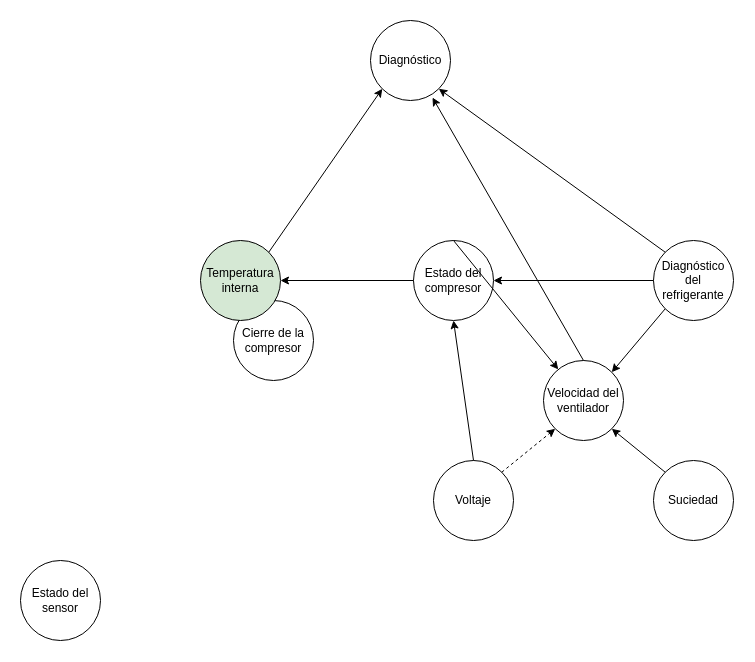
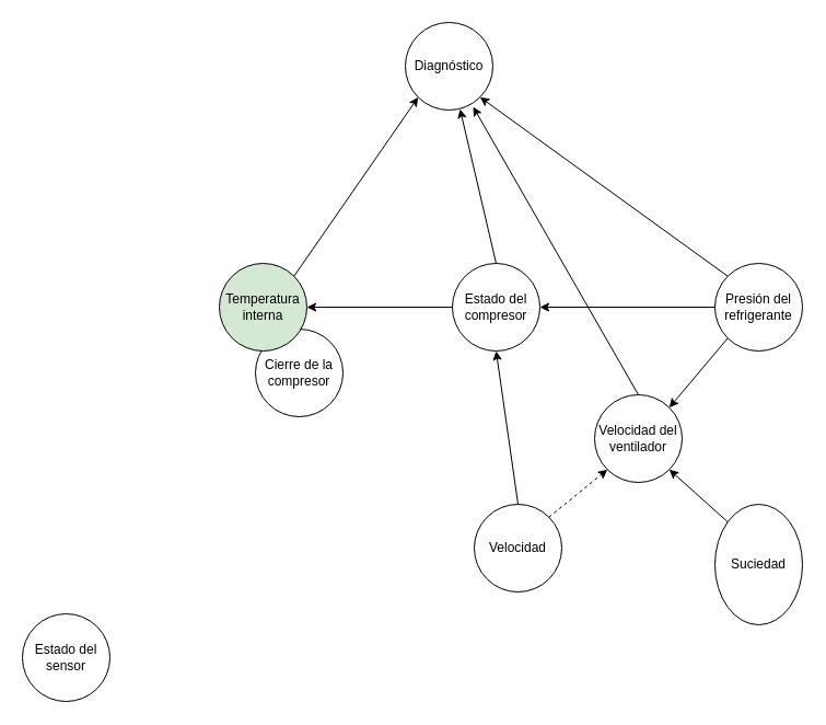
  <mxCell id="0" />
  <mxCell id="1" parent="0" />
  <mxCell id="2" value="" style="endArrow=classic;html=1;rounded=0;entryX=1;entryY=0;entryDx=0;entryDy=0;exitX=0;exitY=1;exitDx=0;exitDy=0;" edge="1" parent="1" source="5" target="3"><mxGeometry width="50" height="50" relative="1" as="geometry"><mxPoint x="531.7" y="681.3" as="sourcePoint" /><mxPoint x="353" y="840" as="targetPoint" /></mxGeometry></mxCell>
  <mxCell id="3" value="Velocidad del ventilador" style="ellipse;whiteSpace=wrap;html=1;aspect=fixed;" vertex="1" parent="1"><mxGeometry x="543" y="360" width="80" height="80" as="geometry" /></mxCell>
- <mxCell id="4" value="Voltaje" style="ellipse;whiteSpace=wrap;html=1;aspect=fixed;" vertex="1" parent="1"><mxGeometry x="433" y="460" width="80" height="80" as="geometry" /></mxCell>
- <mxCell id="5" value="Diagnóstico del refrigerante" style="ellipse;whiteSpace=wrap;html=1;aspect=fixed;" vertex="1" parent="1"><mxGeometry x="653" y="240" width="80" height="80" as="geometry" /></mxCell>
+ <mxCell id="4" value="Velocidad" style="ellipse;whiteSpace=wrap;html=1;aspect=fixed;" vertex="1" parent="1"><mxGeometry x="433" y="460" width="80" height="80" as="geometry" /></mxCell>
+ <mxCell id="5" value="Presión del refrigerante" style="ellipse;whiteSpace=wrap;html=1;aspect=fixed;" vertex="1" parent="1"><mxGeometry x="653" y="240" width="80" height="80" as="geometry" /></mxCell>
  <mxCell id="6" value="Estado del sensor" style="ellipse;whiteSpace=wrap;html=1;aspect=fixed;" vertex="1" parent="1"><mxGeometry x="20" y="560" width="80" height="80" as="geometry" /></mxCell>
  <mxCell id="7" value="Cierre de la compresor" style="ellipse;whiteSpace=wrap;html=1;aspect=fixed;" vertex="1" parent="1"><mxGeometry x="233" y="300" width="80" height="80" as="geometry" /></mxCell>
  <mxCell id="8" value="Estado del compresor" style="ellipse;whiteSpace=wrap;html=1;aspect=fixed;" vertex="1" parent="1"><mxGeometry x="413" y="240" width="80" height="80" as="geometry" /></mxCell>
- <mxCell id="9" value="Suciedad" style="ellipse;whiteSpace=wrap;html=1;aspect=fixed;" vertex="1" parent="1"><mxGeometry x="653" y="460" width="80" height="80" as="geometry" /></mxCell>
+ <mxCell id="9" value="Suciedad" style="ellipse;whiteSpace=wrap;html=1;aspect=fixed;" vertex="1" parent="1"><mxGeometry x="653" y="460" width="80" height="110" as="geometry" /></mxCell>
  <mxCell id="10" value="Temperatura interna" style="ellipse;whiteSpace=wrap;html=1;aspect=fixed;fillColor=#d5e8d4;" vertex="1" parent="1"><mxGeometry x="200" y="240" width="80" height="80" as="geometry" /></mxCell>
  <mxCell id="11" value="Diagnóstico" style="ellipse;whiteSpace=wrap;html=1;aspect=fixed;" vertex="1" parent="1"><mxGeometry x="370" y="20" width="80" height="80" as="geometry" /></mxCell>
  <mxCell id="12" value="" style="endArrow=classic;html=1;rounded=0;entryX=0;entryY=1;entryDx=0;entryDy=0;exitX=1;exitY=0;exitDx=0;exitDy=0;" edge="1" parent="1" source="10" target="11"><mxGeometry width="50" height="50" relative="1" as="geometry"><mxPoint x="310" y="410" as="sourcePoint" /><mxPoint x="450" y="130" as="targetPoint" /></mxGeometry></mxCell>
  <mxCell id="13" value="" style="endArrow=classic;html=1;rounded=0;exitX=0;exitY=0.5;exitDx=0;exitDy=0;entryX=1;entryY=0.5;entryDx=0;entryDy=0;" edge="1" parent="1" source="8" target="10"><mxGeometry width="50" height="50" relative="1" as="geometry"><mxPoint x="293" y="450" as="sourcePoint" /><mxPoint x="343" y="400" as="targetPoint" /></mxGeometry></mxCell>
- <mxCell id="14" value="" style="endArrow=classic;html=1;rounded=0;exitX=0.5;exitY=0;exitDx=0;exitDy=0;" edge="1" parent="1" source="8" target="3"><mxGeometry width="50" height="50" relative="1" as="geometry"><mxPoint x="293" y="390" as="sourcePoint" /><mxPoint x="343" y="340" as="targetPoint" /></mxGeometry></mxCell>
+ <mxCell id="14" value="" style="endArrow=classic;html=1;rounded=0;exitX=0.5;exitY=0;exitDx=0;exitDy=0;entryX=0.625;entryY=0.988;entryDx=0;entryDy=0;entryPerimeter=0;" edge="1" parent="1" source="8" target="11"><mxGeometry width="50" height="50" relative="1" as="geometry"><mxPoint x="293" y="390" as="sourcePoint" /><mxPoint x="343" y="340" as="targetPoint" /></mxGeometry></mxCell>
  <mxCell id="15" value="" style="endArrow=classic;html=1;rounded=0;exitX=0;exitY=0.5;exitDx=0;exitDy=0;entryX=1;entryY=0.5;entryDx=0;entryDy=0;" edge="1" parent="1" source="5" target="8"><mxGeometry width="50" height="50" relative="1" as="geometry"><mxPoint x="646" y="279.5" as="sourcePoint" /><mxPoint x="513" y="279.5" as="targetPoint" /></mxGeometry></mxCell>
  <mxCell id="16" value="" style="endArrow=classic;html=1;rounded=0;exitX=0;exitY=0;exitDx=0;exitDy=0;entryX=1;entryY=1;entryDx=0;entryDy=0;" edge="1" parent="1" source="5" target="11"><mxGeometry width="50" height="50" relative="1" as="geometry"><mxPoint x="433" y="300" as="sourcePoint" /><mxPoint x="300" y="300" as="targetPoint" /></mxGeometry></mxCell>
  <mxCell id="17" value="" style="endArrow=classic;html=1;rounded=0;exitX=0.5;exitY=0;exitDx=0;exitDy=0;entryX=0.775;entryY=0.963;entryDx=0;entryDy=0;entryPerimeter=0;" edge="1" parent="1" source="3" target="11"><mxGeometry width="50" height="50" relative="1" as="geometry"><mxPoint x="463" y="250" as="sourcePoint" /><mxPoint x="430" y="109" as="targetPoint" /></mxGeometry></mxCell>
  <mxCell id="18" value="" style="endArrow=classic;html=1;rounded=0;exitX=1;exitY=0;exitDx=0;exitDy=0;entryX=0;entryY=1;entryDx=0;entryDy=0;dashed=1;" edge="1" parent="1" source="4" target="3"><mxGeometry width="50" height="50" relative="1" as="geometry"><mxPoint x="293" y="450" as="sourcePoint" /><mxPoint x="343" y="400" as="targetPoint" /></mxGeometry></mxCell>
  <mxCell id="19" value="" style="endArrow=classic;html=1;rounded=0;exitX=0.5;exitY=0;exitDx=0;exitDy=0;entryX=0.5;entryY=1;entryDx=0;entryDy=0;" edge="1" parent="1" source="4" target="8"><mxGeometry width="50" height="50" relative="1" as="geometry"><mxPoint x="511" y="482" as="sourcePoint" /><mxPoint x="565" y="438" as="targetPoint" /></mxGeometry></mxCell>
  <mxCell id="20" value="" style="endArrow=classic;html=1;rounded=0;exitX=0;exitY=0;exitDx=0;exitDy=0;entryX=1;entryY=1;entryDx=0;entryDy=0;" edge="1" parent="1" source="9" target="3"><mxGeometry width="50" height="50" relative="1" as="geometry"><mxPoint x="511" y="482" as="sourcePoint" /><mxPoint x="565" y="438" as="targetPoint" /></mxGeometry></mxCell>
